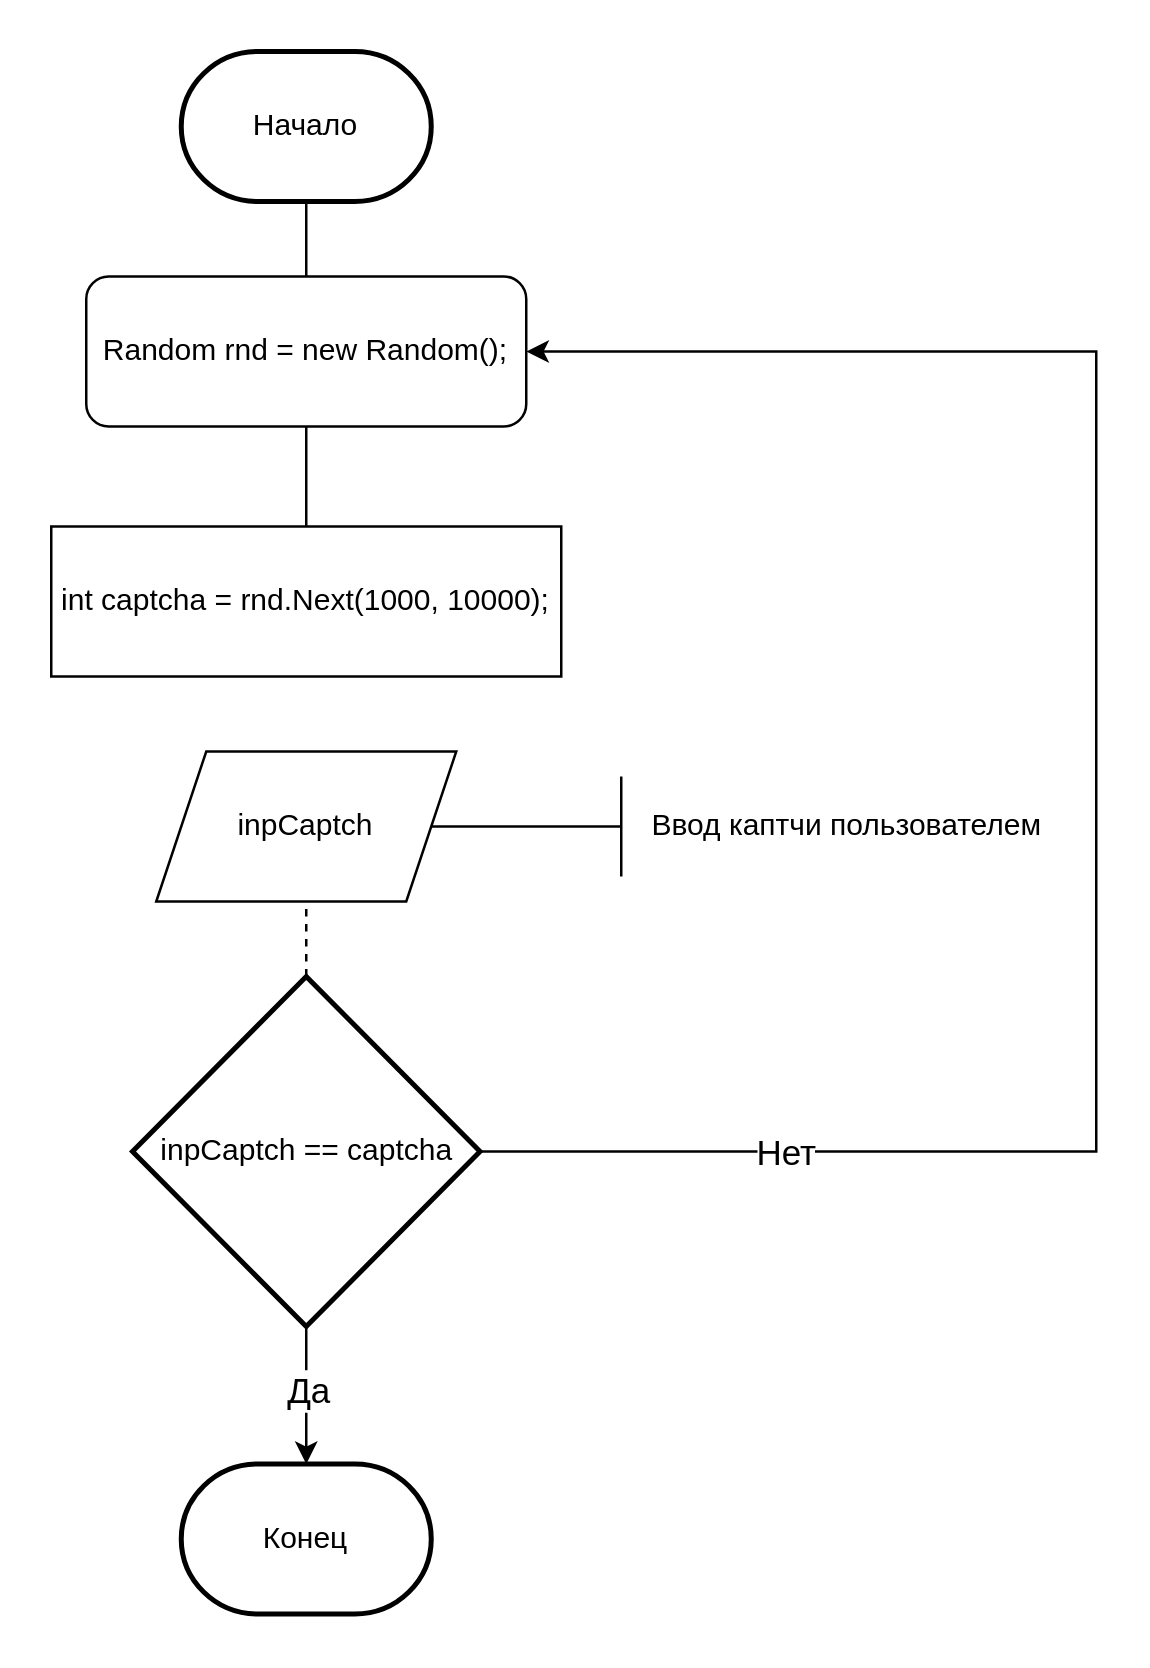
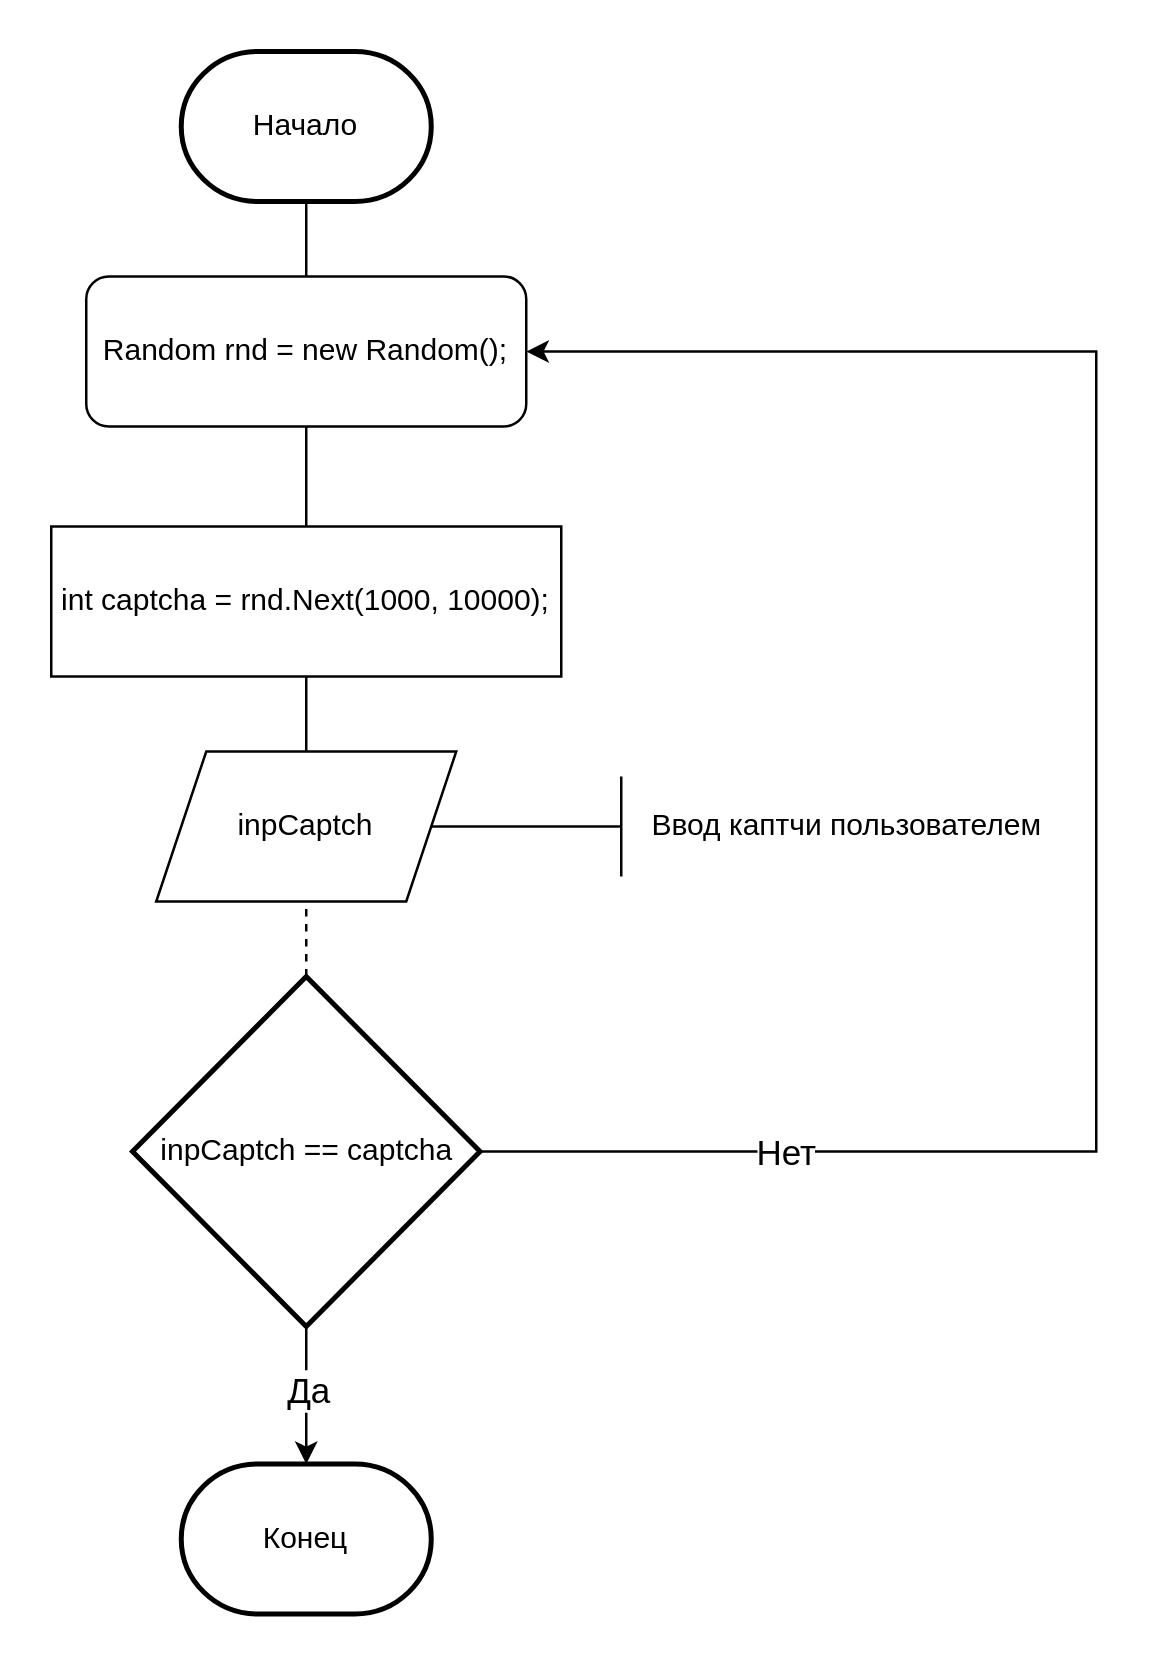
  <mxCell id="0" />
  <mxCell id="1" parent="0" />
  <mxCell id="2" value="Random rnd = new Random();" style="whiteSpace=wrap;html=1;rounded=1;" vertex="1" parent="1"><mxGeometry x="34" y="110" width="176" height="60" as="geometry" /></mxCell>
  <mxCell id="3" value="Начало" style="strokeWidth=2;html=1;shape=mxgraph.flowchart.terminator;whiteSpace=wrap;" vertex="1" parent="1"><mxGeometry x="72" y="20" width="100" height="60" as="geometry" /></mxCell>
  <mxCell id="4" value="int captcha = rnd.Next(1000, 10000);" style="rounded=0;whiteSpace=wrap;html=1;" vertex="1" parent="1"><mxGeometry x="20" y="210" width="204" height="60" as="geometry" /></mxCell>
  <mxCell id="5" value="inpCaptch" style="shape=parallelogram;perimeter=parallelogramPerimeter;whiteSpace=wrap;html=1;fixedSize=1;" vertex="1" parent="1"><mxGeometry x="62" y="300" width="120" height="60" as="geometry" /></mxCell>
  <mxCell id="6" value="" style="endArrow=none;html=1;rounded=0;exitX=1;exitY=0.5;exitDx=0;exitDy=0;" edge="1" parent="1" source="5"><mxGeometry width="50" height="50" relative="1" as="geometry"><mxPoint x="148" y="460" as="sourcePoint" /><mxPoint x="248" y="330" as="targetPoint" /></mxGeometry></mxCell>
  <mxCell id="7" value="" style="endArrow=none;html=1;rounded=0;" edge="1" parent="1"><mxGeometry width="50" height="50" relative="1" as="geometry"><mxPoint x="248" y="350" as="sourcePoint" /><mxPoint x="248" y="310" as="targetPoint" /></mxGeometry></mxCell>
  <mxCell id="8" value="Ввод каптчи пользователем" style="text;html=1;align=center;verticalAlign=middle;resizable=0;points=[];autosize=1;strokeColor=none;fillColor=none;" vertex="1" parent="1"><mxGeometry x="248" y="315" width="180" height="30" as="geometry" /></mxCell>
  <mxCell id="9" value="inpCaptch == captcha" style="strokeWidth=2;html=1;shape=mxgraph.flowchart.decision;whiteSpace=wrap;" vertex="1" parent="1"><mxGeometry x="52.5" y="390" width="139" height="140" as="geometry" /></mxCell>
  <mxCell id="10" value="Конец" style="strokeWidth=2;html=1;shape=mxgraph.flowchart.terminator;whiteSpace=wrap;" vertex="1" parent="1"><mxGeometry x="72" y="585" width="100" height="60" as="geometry" /></mxCell>
  <mxCell id="11" value="" style="endArrow=none;html=1;rounded=0;entryX=0.5;entryY=1;entryDx=0;entryDy=0;entryPerimeter=0;exitX=0.5;exitY=0;exitDx=0;exitDy=0;exitPerimeter=0;startArrow=classic;startFill=1;" edge="1" parent="1" source="10" target="9"><mxGeometry width="50" height="50" relative="1" as="geometry"><mxPoint x="-22" y="610" as="sourcePoint" /><mxPoint x="28" y="560" as="targetPoint" /></mxGeometry></mxCell>
  <mxCell id="12" value="&lt;font style=&quot;font-size: 14px;&quot;&gt;Да&lt;/font&gt;" style="edgeLabel;html=1;align=center;verticalAlign=middle;resizable=0;points=[];" vertex="1" connectable="0" parent="11"><mxGeometry x="0.079" relative="1" as="geometry"><mxPoint as="offset" /></mxGeometry></mxCell>
  <mxCell id="13" value="" style="endArrow=none;html=1;rounded=0;entryX=0.5;entryY=1;entryDx=0;entryDy=0;entryPerimeter=0;exitX=0.5;exitY=0;exitDx=0;exitDy=0;" edge="1" parent="1" source="2" target="3"><mxGeometry width="50" height="50" relative="1" as="geometry"><mxPoint x="-112" y="370" as="sourcePoint" /><mxPoint x="-62" y="320" as="targetPoint" /></mxGeometry></mxCell>
  <mxCell id="14" value="" style="endArrow=none;html=1;rounded=0;entryX=0.5;entryY=1;entryDx=0;entryDy=0;exitX=0.5;exitY=0;exitDx=0;exitDy=0;" edge="1" parent="1" source="4" target="2"><mxGeometry width="50" height="50" relative="1" as="geometry"><mxPoint x="-112" y="320" as="sourcePoint" /><mxPoint x="-62" y="270" as="targetPoint" /></mxGeometry></mxCell>
+ <mxCell id="15" value="" style="endArrow=none;html=1;rounded=0;entryX=0.5;entryY=1;entryDx=0;entryDy=0;exitX=0.5;exitY=0;exitDx=0;exitDy=0;" edge="1" parent="1" source="5" target="4"><mxGeometry width="50" height="50" relative="1" as="geometry"><mxPoint x="-72" y="400" as="sourcePoint" /><mxPoint x="-22" y="350" as="targetPoint" /></mxGeometry></mxCell>
  <mxCell id="16" value="" style="endArrow=none;html=1;rounded=0;entryX=0.5;entryY=1;entryDx=0;entryDy=0;exitX=0.5;exitY=0;exitDx=0;exitDy=0;exitPerimeter=0;dashed=1;" edge="1" parent="1" source="9" target="5"><mxGeometry width="50" height="50" relative="1" as="geometry"><mxPoint x="-62" y="510" as="sourcePoint" /><mxPoint x="-12" y="460" as="targetPoint" /></mxGeometry></mxCell>
  <mxCell id="17" value="" style="endArrow=classic;html=1;rounded=0;edgeStyle=orthogonalEdgeStyle;exitX=1;exitY=0.5;exitDx=0;exitDy=0;exitPerimeter=0;entryX=1;entryY=0.5;entryDx=0;entryDy=0;startArrow=none;startFill=0;endFill=1;" edge="1" parent="1" source="9" target="2"><mxGeometry width="50" height="50" relative="1" as="geometry"><mxPoint x="-92" y="520" as="sourcePoint" /><mxPoint x="-42" y="470" as="targetPoint" /><Array as="points"><mxPoint x="438" y="460" /><mxPoint x="438" y="140" /></Array></mxGeometry></mxCell>
  <mxCell id="18" value="&lt;font style=&quot;font-size: 14px;&quot;&gt;Нет&lt;/font&gt;" style="edgeLabel;html=1;align=center;verticalAlign=middle;resizable=0;points=[];" vertex="1" connectable="0" parent="17"><mxGeometry x="-0.693" relative="1" as="geometry"><mxPoint as="offset" /></mxGeometry></mxCell>
